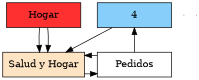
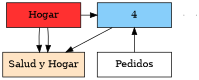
  digraph {
    node [shape=box]
    n1 [fillcolor=firebrick1 group=1 label=Hogar style=filled width=1.5]
    n2 [fillcolor=lightskyblue group=2 label=4 style=filled width=1.5]
    n3 [fillcolor=bisque1 group=1 label="Salud y Hogar" style=filled width=1.5]
    n4 [group=2 label=Pedidos width=1.5]
    e0 [shape=point width=0]
    e1 [shape=point width=0]
    subgraph sub_1 {
      rank=same
      n1
      n2
    }
    subgraph sub_2 {
      rank=same
      n3
      n4
    }
+   n1 -> n2
    n1 -> n3
    n1 -> n3
    n2 -> n3
-   n3 -> n4
    n4 -> n2
-   n4 -> n3
  }
